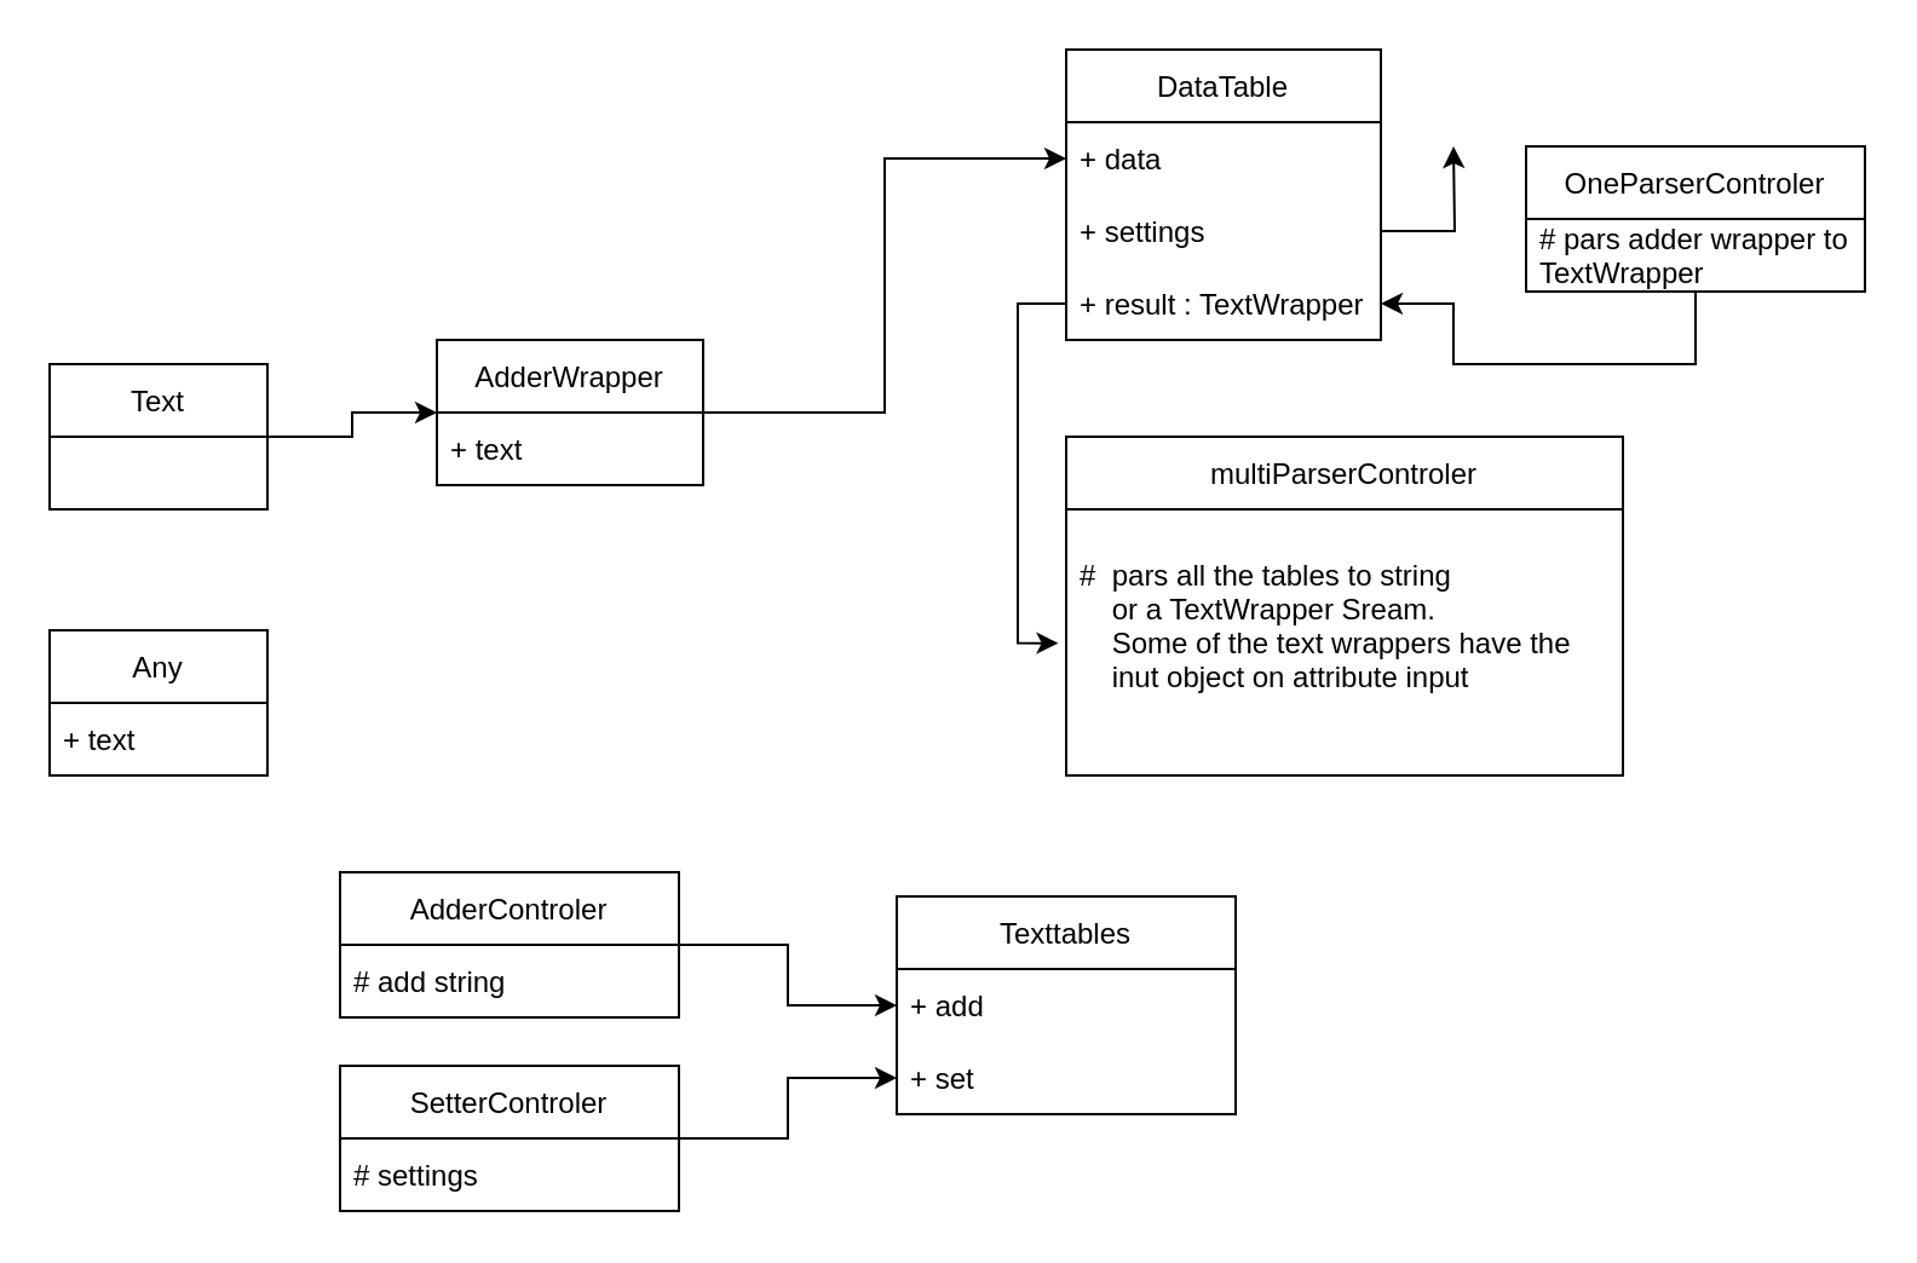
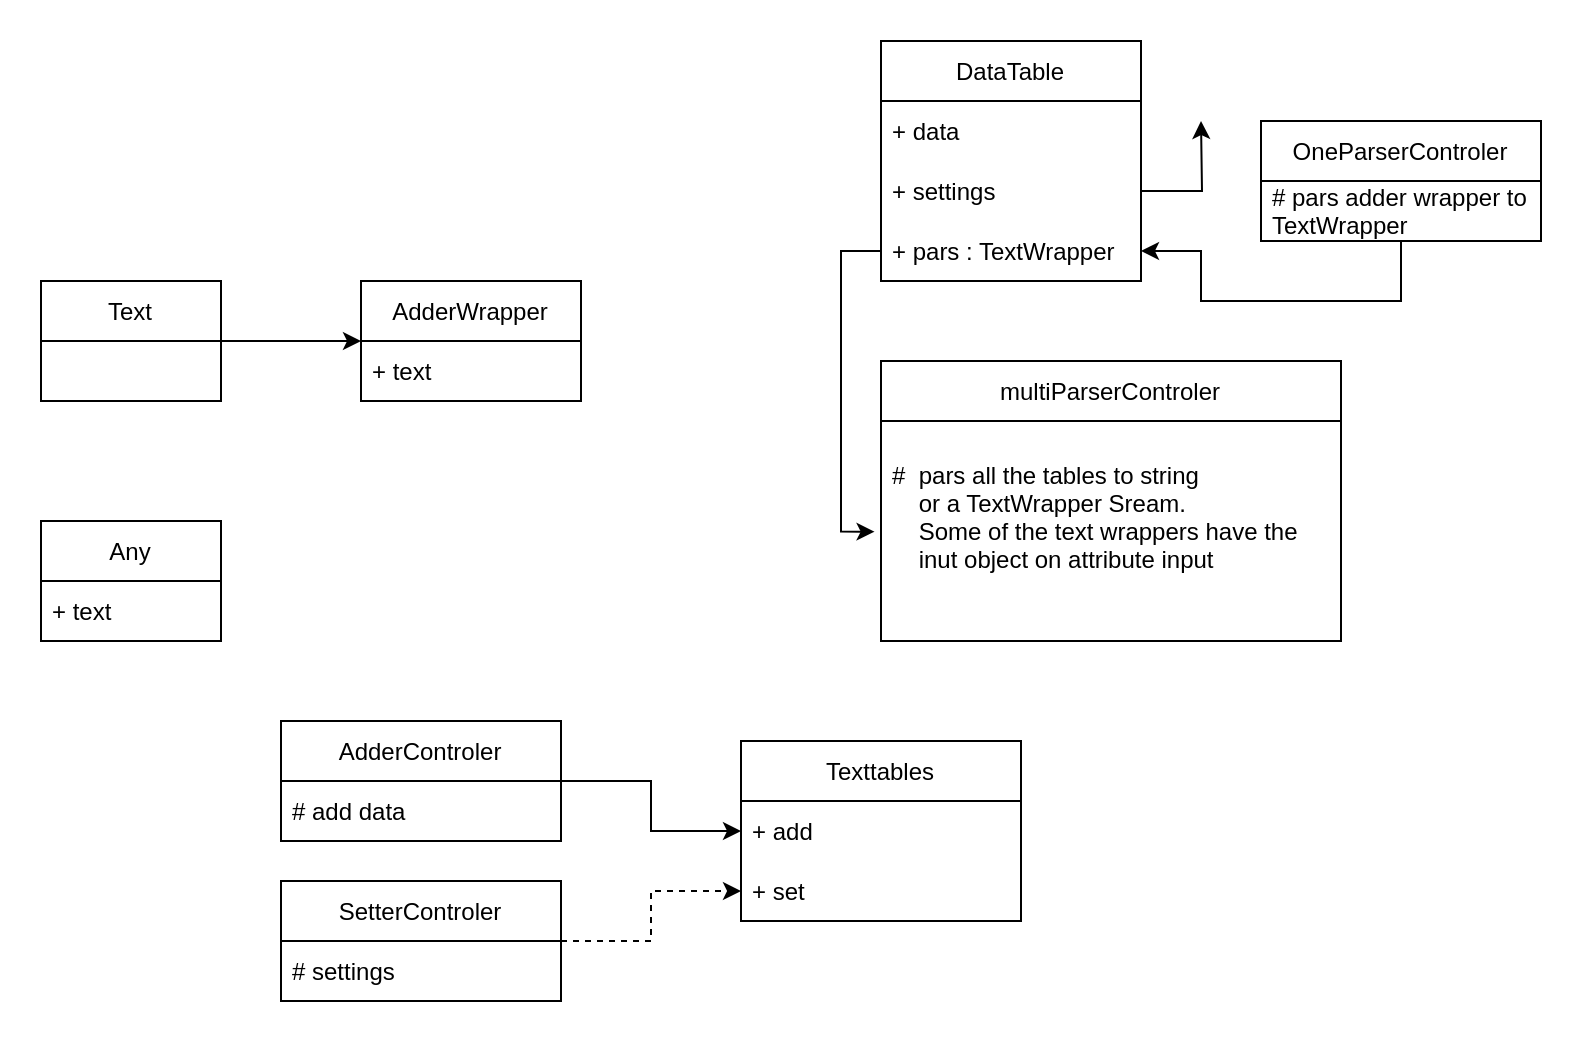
  <mxCell id="0" />
  <mxCell id="1" parent="0" />
  <mxCell id="2" style="edgeStyle=orthogonalEdgeStyle;rounded=0;orthogonalLoop=1;jettySize=auto;html=1;exitX=1;exitY=0.5;exitDx=0;exitDy=0;entryX=0;entryY=0.5;entryDx=0;entryDy=0;" edge="1" parent="1" source="3" target="7"><mxGeometry relative="1" as="geometry" /></mxCell>
- <mxCell id="3" value="Text" style="swimlane;fontStyle=0;childLayout=stackLayout;horizontal=1;startSize=30;horizontalStack=0;resizeParent=1;resizeParentMax=0;resizeLast=0;collapsible=1;marginBottom=0;" vertex="1" parent="1"><mxGeometry x="20" y="150" width="90" height="60" as="geometry" /></mxCell>
+ <mxCell id="3" value="Text" style="swimlane;fontStyle=0;childLayout=stackLayout;horizontal=1;startSize=30;horizontalStack=0;resizeParent=1;resizeParentMax=0;resizeLast=0;collapsible=1;marginBottom=0;" vertex="1" parent="1"><mxGeometry x="20" y="140" width="90" height="60" as="geometry" /></mxCell>
  <mxCell id="4" value="Any" style="swimlane;fontStyle=0;childLayout=stackLayout;horizontal=1;startSize=30;horizontalStack=0;resizeParent=1;resizeParentMax=0;resizeLast=0;collapsible=1;marginBottom=0;" vertex="1" parent="1"><mxGeometry x="20" y="260" width="90" height="60" as="geometry" /></mxCell>
  <mxCell id="5" value="+ text" style="text;strokeColor=none;fillColor=none;align=left;verticalAlign=middle;spacingLeft=4;spacingRight=4;overflow=hidden;points=[[0,0.5],[1,0.5]];portConstraint=eastwest;rotatable=0;" vertex="1" parent="4"><mxGeometry y="30" width="90" height="30" as="geometry" /></mxCell>
- <mxCell id="6" style="edgeStyle=orthogonalEdgeStyle;rounded=0;orthogonalLoop=1;jettySize=auto;html=1;exitX=1;exitY=0.5;exitDx=0;exitDy=0;entryX=0;entryY=0.5;entryDx=0;entryDy=0;" edge="1" parent="1" source="7" target="10"><mxGeometry relative="1" as="geometry" /></mxCell>
  <mxCell id="7" value="AdderWrapper" style="swimlane;fontStyle=0;childLayout=stackLayout;horizontal=1;startSize=30;horizontalStack=0;resizeParent=1;resizeParentMax=0;resizeLast=0;collapsible=1;marginBottom=0;" vertex="1" parent="1"><mxGeometry x="180" y="140" width="110" height="60" as="geometry" /></mxCell>
  <mxCell id="8" value="+ text" style="text;strokeColor=none;fillColor=none;align=left;verticalAlign=middle;spacingLeft=4;spacingRight=4;overflow=hidden;points=[[0,0.5],[1,0.5]];portConstraint=eastwest;rotatable=0;" vertex="1" parent="7"><mxGeometry y="30" width="110" height="30" as="geometry" /></mxCell>
  <mxCell id="9" value="DataTable" style="swimlane;fontStyle=0;childLayout=stackLayout;horizontal=1;startSize=30;horizontalStack=0;resizeParent=1;resizeParentMax=0;resizeLast=0;collapsible=1;marginBottom=0;" vertex="1" parent="1"><mxGeometry x="440" y="20" width="130" height="120" as="geometry"><mxRectangle x="450" y="70" width="90" height="30" as="alternateBounds" /></mxGeometry></mxCell>
  <mxCell id="10" value="+ data" style="text;strokeColor=none;fillColor=none;align=left;verticalAlign=middle;spacingLeft=4;spacingRight=4;overflow=hidden;points=[[0,0.5],[1,0.5]];portConstraint=eastwest;rotatable=0;" vertex="1" parent="9"><mxGeometry y="30" width="130" height="30" as="geometry" /></mxCell>
  <mxCell id="11" value="+ settings" style="text;strokeColor=none;fillColor=none;align=left;verticalAlign=middle;spacingLeft=4;spacingRight=4;overflow=hidden;points=[[0,0.5],[1,0.5]];portConstraint=eastwest;rotatable=0;" vertex="1" parent="9"><mxGeometry y="60" width="130" height="30" as="geometry" /></mxCell>
- <mxCell id="12" value="+ result : TextWrapper" style="text;strokeColor=none;fillColor=none;align=left;verticalAlign=middle;spacingLeft=4;spacingRight=4;overflow=hidden;points=[[0,0.5],[1,0.5]];portConstraint=eastwest;rotatable=0;" vertex="1" parent="9"><mxGeometry y="90" width="130" height="30" as="geometry" /></mxCell>
+ <mxCell id="12" value="+ pars : TextWrapper" style="text;strokeColor=none;fillColor=none;align=left;verticalAlign=middle;spacingLeft=4;spacingRight=4;overflow=hidden;points=[[0,0.5],[1,0.5]];portConstraint=eastwest;rotatable=0;" vertex="1" parent="9"><mxGeometry y="90" width="130" height="30" as="geometry" /></mxCell>
  <mxCell id="13" value="Texttables" style="swimlane;fontStyle=0;childLayout=stackLayout;horizontal=1;startSize=30;horizontalStack=0;resizeParent=1;resizeParentMax=0;resizeLast=0;collapsible=1;marginBottom=0;" vertex="1" parent="1"><mxGeometry x="370" y="370" width="140" height="90" as="geometry"><mxRectangle x="290" y="200" width="90" height="30" as="alternateBounds" /></mxGeometry></mxCell>
  <mxCell id="14" value="+ add" style="text;strokeColor=none;fillColor=none;align=left;verticalAlign=middle;spacingLeft=4;spacingRight=4;overflow=hidden;points=[[0,0.5],[1,0.5]];portConstraint=eastwest;rotatable=0;" vertex="1" parent="13"><mxGeometry y="30" width="140" height="30" as="geometry" /></mxCell>
  <mxCell id="15" value="+ set" style="text;strokeColor=none;fillColor=none;align=left;verticalAlign=middle;spacingLeft=4;spacingRight=4;overflow=hidden;points=[[0,0.5],[1,0.5]];portConstraint=eastwest;rotatable=0;" vertex="1" parent="13"><mxGeometry y="60" width="140" height="30" as="geometry" /></mxCell>
  <mxCell id="16" style="edgeStyle=orthogonalEdgeStyle;rounded=0;orthogonalLoop=1;jettySize=auto;html=1;exitX=1;exitY=0.5;exitDx=0;exitDy=0;entryX=0;entryY=0.5;entryDx=0;entryDy=0;" edge="1" parent="1" source="17" target="14"><mxGeometry relative="1" as="geometry" /></mxCell>
  <mxCell id="17" value="AdderControler" style="swimlane;fontStyle=0;childLayout=stackLayout;horizontal=1;startSize=30;horizontalStack=0;resizeParent=1;resizeParentMax=0;resizeLast=0;collapsible=1;marginBottom=0;" vertex="1" parent="1"><mxGeometry x="140" y="360" width="140" height="60" as="geometry" /></mxCell>
- <mxCell id="18" value="# add string  " style="text;strokeColor=none;fillColor=none;align=left;verticalAlign=middle;spacingLeft=4;spacingRight=4;overflow=hidden;points=[[0,0.5],[1,0.5]];portConstraint=eastwest;rotatable=0;" vertex="1" parent="17"><mxGeometry y="30" width="140" height="30" as="geometry" /></mxCell>
- <mxCell id="19" style="edgeStyle=orthogonalEdgeStyle;rounded=0;orthogonalLoop=1;jettySize=auto;html=1;exitX=1;exitY=0.5;exitDx=0;exitDy=0;entryX=0;entryY=0.5;entryDx=0;entryDy=0;" edge="1" parent="1" source="20" target="15"><mxGeometry relative="1" as="geometry" /></mxCell>
+ <mxCell id="18" value="# add data  " style="text;strokeColor=none;fillColor=none;align=left;verticalAlign=middle;spacingLeft=4;spacingRight=4;overflow=hidden;points=[[0,0.5],[1,0.5]];portConstraint=eastwest;rotatable=0;" vertex="1" parent="17"><mxGeometry y="30" width="140" height="30" as="geometry" /></mxCell>
+ <mxCell id="19" style="edgeStyle=orthogonalEdgeStyle;rounded=0;orthogonalLoop=1;jettySize=auto;html=1;exitX=1;exitY=0.5;exitDx=0;exitDy=0;entryX=0;entryY=0.5;entryDx=0;entryDy=0;dashed=1;" edge="1" parent="1" source="20" target="15"><mxGeometry relative="1" as="geometry" /></mxCell>
  <mxCell id="20" value="SetterControler" style="swimlane;fontStyle=0;childLayout=stackLayout;horizontal=1;startSize=30;horizontalStack=0;resizeParent=1;resizeParentMax=0;resizeLast=0;collapsible=1;marginBottom=0;" vertex="1" parent="1"><mxGeometry x="140" y="440" width="140" height="60" as="geometry" /></mxCell>
  <mxCell id="21" value="# settings" style="text;strokeColor=none;fillColor=none;align=left;verticalAlign=middle;spacingLeft=4;spacingRight=4;overflow=hidden;points=[[0,0.5],[1,0.5]];portConstraint=eastwest;rotatable=0;" vertex="1" parent="20"><mxGeometry y="30" width="140" height="30" as="geometry" /></mxCell>
  <mxCell id="22" style="edgeStyle=orthogonalEdgeStyle;rounded=0;orthogonalLoop=1;jettySize=auto;html=1;entryX=1;entryY=0.5;entryDx=0;entryDy=0;" edge="1" parent="1" source="23" target="12"><mxGeometry relative="1" as="geometry"><mxPoint x="580" y="130" as="targetPoint" /><Array as="points"><mxPoint x="700" y="150" /><mxPoint x="600" y="150" /><mxPoint x="600" y="125" /></Array></mxGeometry></mxCell>
  <mxCell id="23" value="OneParserControler" style="swimlane;fontStyle=0;childLayout=stackLayout;horizontal=1;startSize=30;horizontalStack=0;resizeParent=1;resizeParentMax=0;resizeLast=0;collapsible=1;marginBottom=0;" vertex="1" parent="1"><mxGeometry x="630" y="60" width="140" height="60" as="geometry" /></mxCell>
  <mxCell id="24" value="# pars adder wrapper to &#10;TextWrapper" style="text;strokeColor=none;fillColor=none;align=left;verticalAlign=middle;spacingLeft=4;spacingRight=4;overflow=hidden;points=[[0,0.5],[1,0.5]];portConstraint=eastwest;rotatable=0;" vertex="1" parent="23"><mxGeometry y="30" width="140" height="30" as="geometry" /></mxCell>
  <mxCell id="25" style="edgeStyle=orthogonalEdgeStyle;rounded=0;orthogonalLoop=1;jettySize=auto;html=1;exitX=1;exitY=0.5;exitDx=0;exitDy=0;" edge="1" parent="1" source="11"><mxGeometry relative="1" as="geometry"><mxPoint x="600" y="60" as="targetPoint" /></mxGeometry></mxCell>
  <mxCell id="26" value="multiParserControler" style="swimlane;fontStyle=0;childLayout=stackLayout;horizontal=1;startSize=30;horizontalStack=0;resizeParent=1;resizeParentMax=0;resizeLast=0;collapsible=1;marginBottom=0;" vertex="1" parent="1"><mxGeometry x="440" y="180" width="230" height="140" as="geometry" /></mxCell>
  <mxCell id="27" value="#  pars all the tables to string &#10;    or a TextWrapper Sream.&#10;    Some of the text wrappers have the&#10;    inut object on attribute input&#10;" style="text;strokeColor=none;fillColor=none;align=left;verticalAlign=middle;spacingLeft=4;spacingRight=4;overflow=hidden;points=[[0,0.5],[1,0.5]];portConstraint=eastwest;rotatable=0;" vertex="1" parent="26"><mxGeometry y="30" width="230" height="110" as="geometry" /></mxCell>
  <mxCell id="28" style="edgeStyle=orthogonalEdgeStyle;rounded=0;orthogonalLoop=1;jettySize=auto;html=1;entryX=-0.014;entryY=0.503;entryDx=0;entryDy=0;entryPerimeter=0;" edge="1" parent="1" source="12" target="27"><mxGeometry relative="1" as="geometry"><Array as="points"><mxPoint x="420" y="125" /><mxPoint x="420" y="265" /></Array></mxGeometry></mxCell>
